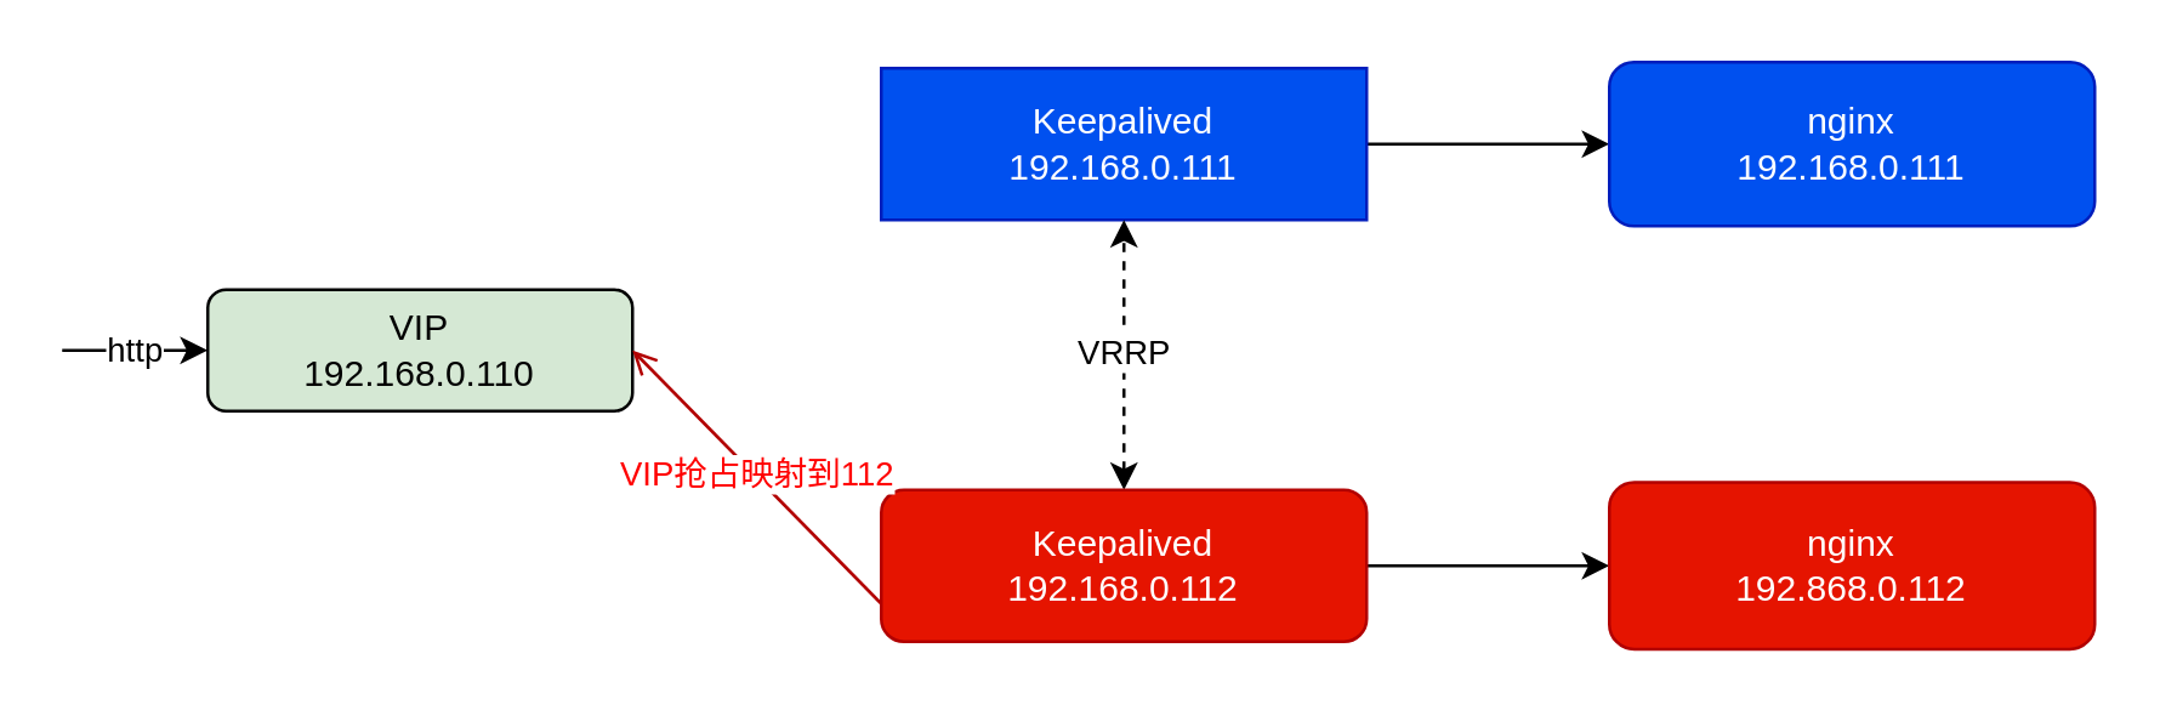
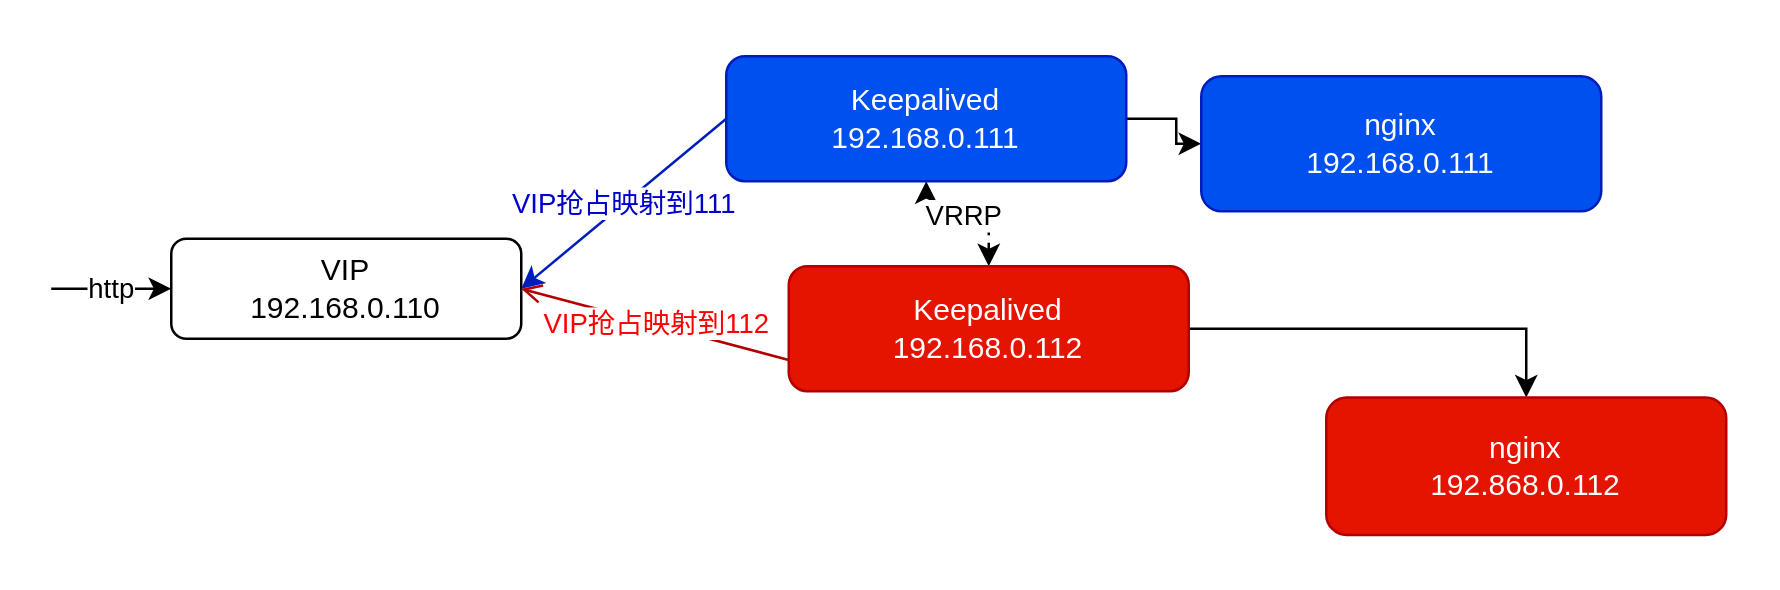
  <mxCell id="0" />
  <mxCell id="1" parent="0" />
  <mxCell id="2" value="" style="edgeStyle=orthogonalEdgeStyle;rounded=0;orthogonalLoop=1;jettySize=auto;html=1;" edge="1" parent="1" source="3" target="11"><mxGeometry relative="1" as="geometry" /></mxCell>
- <mxCell id="3" value="Keepalived&lt;br&gt;192.168.0.111" style="whiteSpace=wrap;html=1;fillColor=#0050ef;strokeColor=#001DBC;fontColor=#ffffff;rounded=0;" vertex="1" parent="1"><mxGeometry x="290" y="22" width="160" height="50" as="geometry" /></mxCell>
+ <mxCell id="3" value="Keepalived&lt;br&gt;192.168.0.111" style="rounded=1;whiteSpace=wrap;html=1;fillColor=#0050ef;strokeColor=#001DBC;fontColor=#ffffff;" vertex="1" parent="1"><mxGeometry x="290" y="22" width="160" height="50" as="geometry" /></mxCell>
  <mxCell id="4" value="VRRP" style="edgeStyle=orthogonalEdgeStyle;rounded=0;orthogonalLoop=1;jettySize=auto;html=1;startArrow=classic;startFill=1;dashed=1;" edge="1" parent="1" source="6" target="3"><mxGeometry relative="1" as="geometry" /></mxCell>
  <mxCell id="5" value="" style="edgeStyle=orthogonalEdgeStyle;rounded=0;orthogonalLoop=1;jettySize=auto;html=1;" edge="1" parent="1" source="6" target="12"><mxGeometry relative="1" as="geometry" /></mxCell>
- <mxCell id="6" value="Keepalived&lt;br&gt;192.168.0.112" style="rounded=1;whiteSpace=wrap;html=1;fillColor=#e51400;strokeColor=#B20000;fontColor=#ffffff;" vertex="1" parent="1"><mxGeometry x="290" y="161" width="160" height="50" as="geometry" /></mxCell>
- <mxCell id="7" value="VIP&lt;br&gt;192.168.0.110" style="rounded=1;whiteSpace=wrap;html=1;fillColor=#d5e8d4;" vertex="1" parent="1"><mxGeometry x="68" y="95" width="140" height="40" as="geometry" /></mxCell>
+ <mxCell id="6" value="Keepalived&lt;br&gt;192.168.0.112" style="rounded=1;whiteSpace=wrap;html=1;fillColor=#e51400;strokeColor=#B20000;fontColor=#ffffff;" vertex="1" parent="1"><mxGeometry x="315" y="106" width="160" height="50" as="geometry" /></mxCell>
+ <mxCell id="7" value="VIP&lt;br&gt;192.168.0.110" style="rounded=1;whiteSpace=wrap;html=1;" vertex="1" parent="1"><mxGeometry x="68" y="95" width="140" height="40" as="geometry" /></mxCell>
  <mxCell id="8" value="VIP抢占映射到112" style="endArrow=open;html=1;exitX=0;exitY=0.75;exitDx=0;exitDy=0;entryX=1;entryY=0.5;entryDx=0;entryDy=0;fillColor=#e51400;strokeColor=#B20000;fontColor=#FF0000;" edge="1" parent="1" source="6" target="7"><mxGeometry width="50" height="50" relative="1" as="geometry"><mxPoint x="280" y="126" as="sourcePoint" /><mxPoint x="330" y="76" as="targetPoint" /></mxGeometry></mxCell>
+ <mxCell id="9" value="VIP抢占映射到111" style="endArrow=classic;html=1;exitX=0;exitY=0.5;exitDx=0;exitDy=0;entryX=1;entryY=0.5;entryDx=0;entryDy=0;fillColor=#0050ef;strokeColor=#001DBC;fontColor=#0000CC;" edge="1" parent="1" source="3" target="7"><mxGeometry width="50" height="50" relative="1" as="geometry"><mxPoint x="280" y="66" as="sourcePoint" /><mxPoint x="270" y="116" as="targetPoint" /></mxGeometry></mxCell>
  <mxCell id="10" value="http" style="endArrow=classic;html=1;entryX=0;entryY=0.5;entryDx=0;entryDy=0;" edge="1" parent="1"><mxGeometry width="50" height="50" relative="1" as="geometry"><mxPoint x="20" y="115" as="sourcePoint" /><mxPoint x="68" y="115" as="targetPoint" /></mxGeometry></mxCell>
- <mxCell id="11" value="&lt;span style=&quot;color: rgb(255 , 255 , 255)&quot;&gt;nginx&lt;/span&gt;&lt;br style=&quot;color: rgb(255 , 255 , 255)&quot;&gt;&lt;span style=&quot;color: rgb(255 , 255 , 255)&quot;&gt;192.168.0.111&lt;/span&gt;" style="rounded=1;whiteSpace=wrap;html=1;fillColor=#0050ef;strokeColor=#001DBC;fontColor=#ffffff;" vertex="1" parent="1"><mxGeometry x="530" y="20" width="160" height="54" as="geometry" /></mxCell>
+ <mxCell id="11" value="&lt;span style=&quot;color: rgb(255 , 255 , 255)&quot;&gt;nginx&lt;/span&gt;&lt;br style=&quot;color: rgb(255 , 255 , 255)&quot;&gt;&lt;span style=&quot;color: rgb(255 , 255 , 255)&quot;&gt;192.168.0.111&lt;/span&gt;" style="rounded=1;whiteSpace=wrap;html=1;fillColor=#0050ef;strokeColor=#001DBC;fontColor=#ffffff;" vertex="1" parent="1"><mxGeometry x="480" y="30" width="160" height="54" as="geometry" /></mxCell>
  <mxCell id="12" value="&lt;span&gt;nginx&lt;/span&gt;&lt;br&gt;&lt;span&gt;192.868.0.112&lt;/span&gt;" style="rounded=1;whiteSpace=wrap;html=1;fillColor=#e51400;strokeColor=#B20000;fontColor=#ffffff;" vertex="1" parent="1"><mxGeometry x="530" y="158.5" width="160" height="55" as="geometry" /></mxCell>
